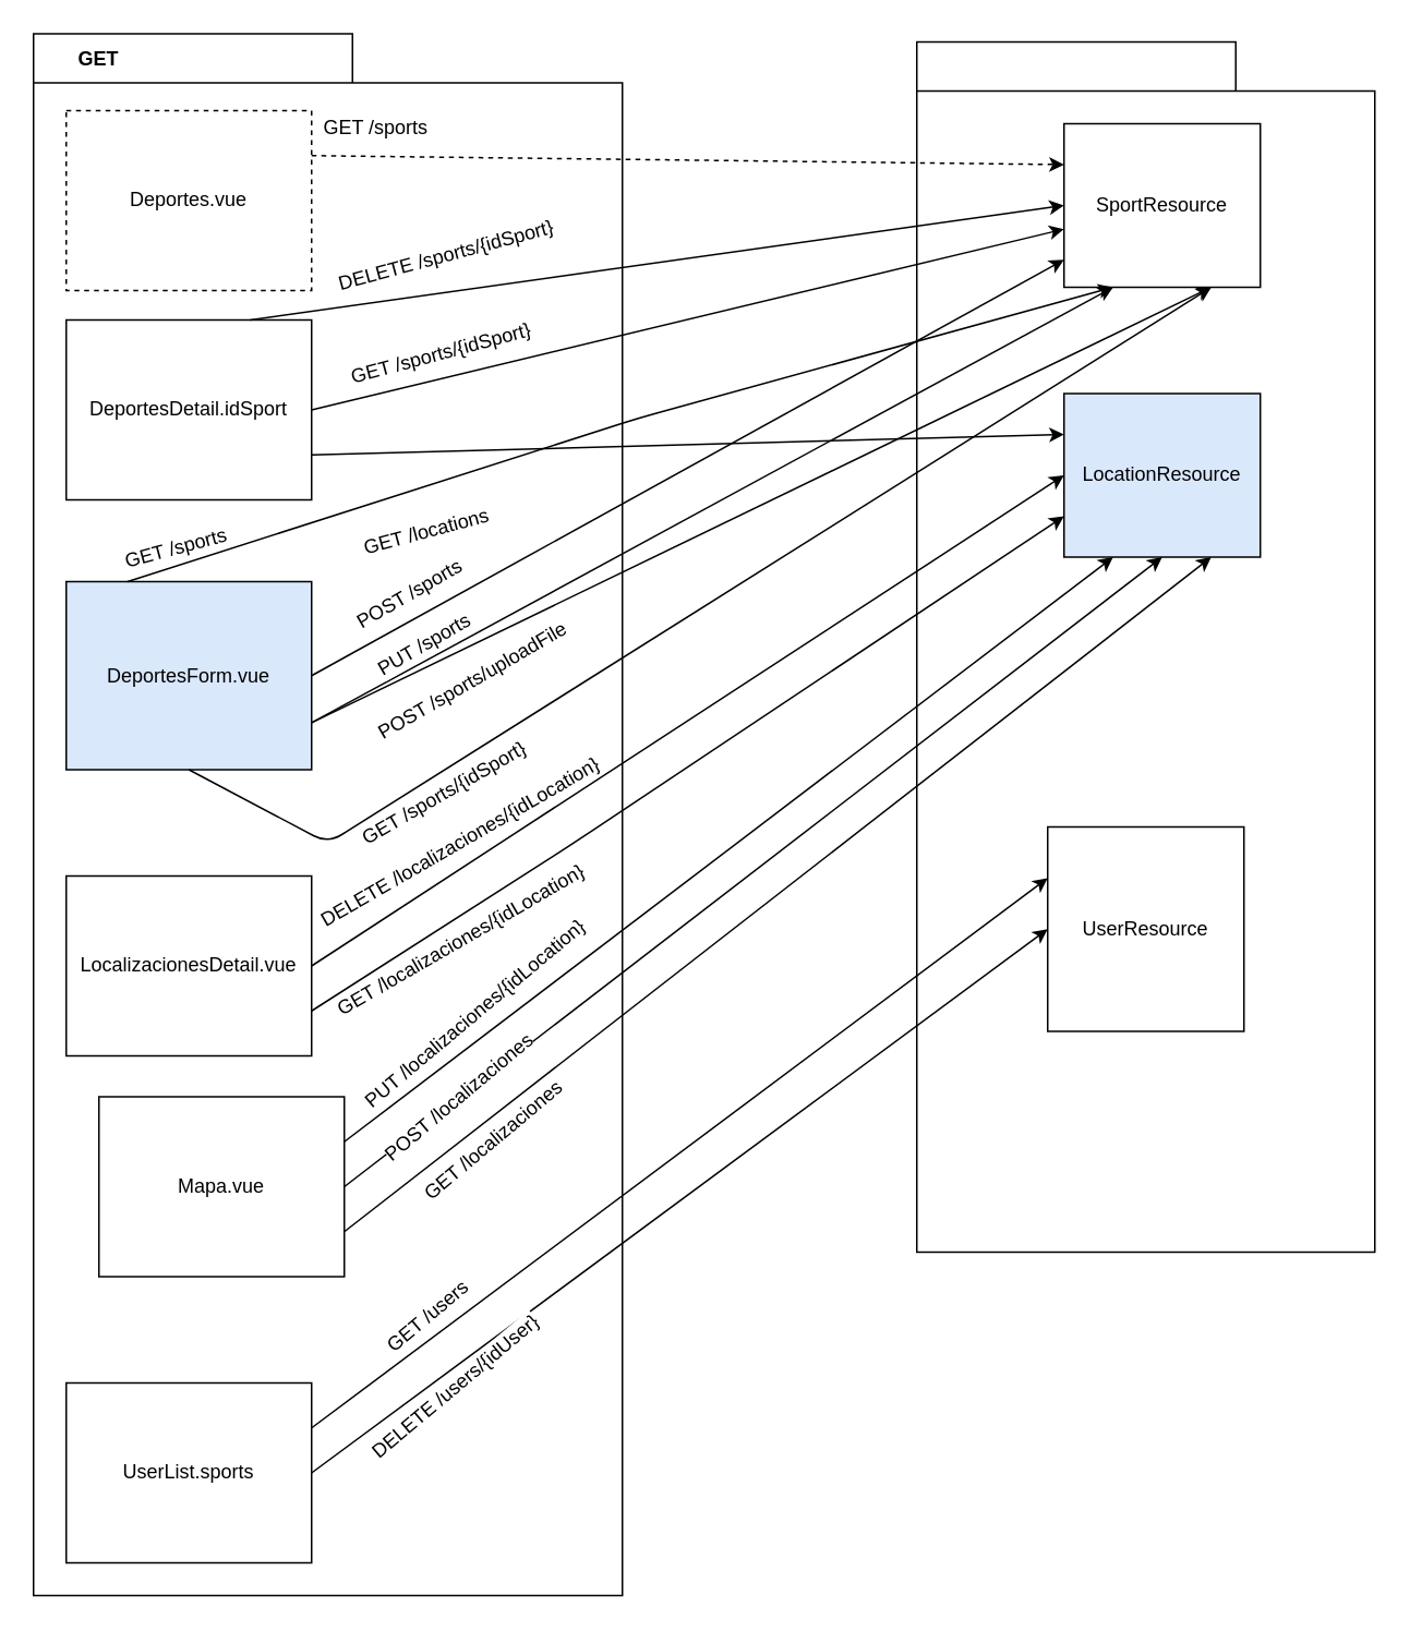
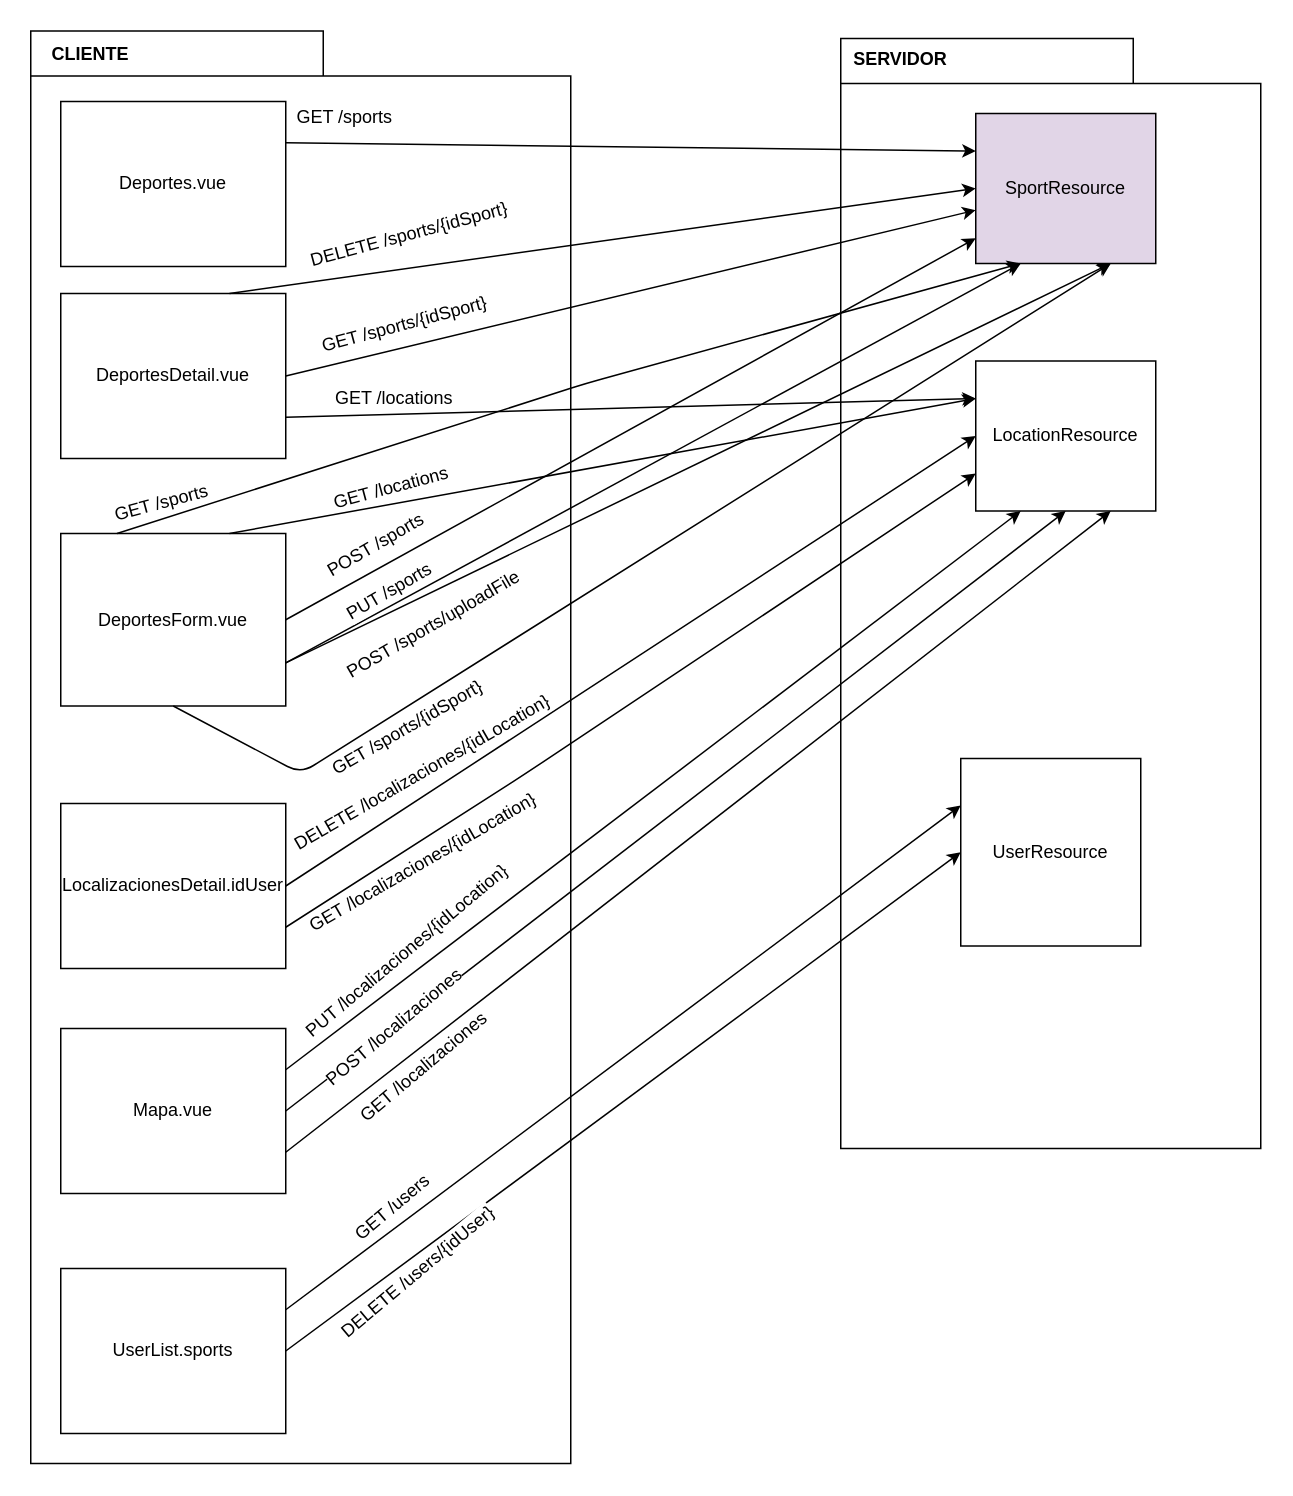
  <mxCell id="0" />
  <mxCell id="1" parent="0" />
  <mxCell id="2" value="" style="shape=folder;fontStyle=1;spacingTop=10;tabWidth=195;tabHeight=30;tabPosition=left;html=1;gradientColor=none;" vertex="1" parent="1"><mxGeometry x="560" y="25" width="280" height="740" as="geometry" /></mxCell>
  <mxCell id="3" value="" style="shape=folder;fontStyle=1;spacingTop=10;tabWidth=195;tabHeight=30;tabPosition=left;html=1;gradientColor=none;" vertex="1" parent="1"><mxGeometry y="20" width="360" height="955" as="geometry" x="20" /></mxCell>
- <mxCell id="4" value="Deportes.vue" style="rounded=0;whiteSpace=wrap;html=1;dashed=1;" vertex="1" parent="1"><mxGeometry x="40" y="67" width="150" height="110" as="geometry" /></mxCell>
- <mxCell id="5" value="SportResource" style="rounded=0;whiteSpace=wrap;html=1;" vertex="1" parent="1"><mxGeometry x="650" y="75" width="120" height="100" as="geometry" /></mxCell>
- <mxCell id="6" value="" style="endArrow=classic;html=1;exitX=1;exitY=0.25;exitDx=0;exitDy=0;entryX=0;entryY=0.25;entryDx=0;entryDy=0;dashed=1;" edge="1" parent="1" source="4" target="5"><mxGeometry width="50" height="50" relative="1" as="geometry"><mxPoint x="40" y="235" as="sourcePoint" /><mxPoint x="90" y="185" as="targetPoint" /></mxGeometry></mxCell>
+ <mxCell id="4" value="Deportes.vue" style="rounded=0;whiteSpace=wrap;html=1;" vertex="1" parent="1"><mxGeometry x="40" y="67" width="150" height="110" as="geometry" /></mxCell>
+ <mxCell id="5" value="SportResource" style="rounded=0;whiteSpace=wrap;html=1;fillColor=#e1d5e7;" vertex="1" parent="1"><mxGeometry x="650" y="75" width="120" height="100" as="geometry" /></mxCell>
+ <mxCell id="6" value="" style="endArrow=classic;html=1;exitX=1;exitY=0.25;exitDx=0;exitDy=0;entryX=0;entryY=0.25;entryDx=0;entryDy=0;" edge="1" parent="1" source="4" target="5"><mxGeometry width="50" height="50" relative="1" as="geometry"><mxPoint x="40" y="235" as="sourcePoint" /><mxPoint x="90" y="185" as="targetPoint" /></mxGeometry></mxCell>
  <mxCell id="7" value="GET /sports" style="text;html=1;resizable=0;points=[];align=center;verticalAlign=middle;labelBackgroundColor=#ffffff;" vertex="1" connectable="0" parent="6"><mxGeometry x="-0.91" y="-1" relative="1" as="geometry"><mxPoint x="18" y="-18.5" as="offset" /></mxGeometry></mxCell>
- <mxCell id="8" value="DeportesDetail.idSport" style="rounded=0;whiteSpace=wrap;html=1;" vertex="1" parent="1"><mxGeometry x="40" y="195" width="150" height="110" as="geometry" /></mxCell>
- <mxCell id="9" value="GET" style="text;align=center;fontStyle=1;verticalAlign=middle;spacingLeft=3;spacingRight=3;strokeColor=none;rotatable=0;points=[[0,0.5],[1,0.5]];portConstraint=eastwest;gradientColor=none;" vertex="1" parent="1"><mxGeometry y="22" width="80" height="26" as="geometry" x="20" /></mxCell>
+ <mxCell id="8" value="DeportesDetail.vue" style="rounded=0;whiteSpace=wrap;html=1;" vertex="1" parent="1"><mxGeometry x="40" y="195" width="150" height="110" as="geometry" /></mxCell>
+ <mxCell id="9" value="CLIENTE" style="text;align=center;fontStyle=1;verticalAlign=middle;spacingLeft=3;spacingRight=3;strokeColor=none;rotatable=0;points=[[0,0.5],[1,0.5]];portConstraint=eastwest;gradientColor=none;" vertex="1" parent="1"><mxGeometry y="22" width="80" height="26" as="geometry" x="20" /></mxCell>
+ <mxCell id="10" value="SERVIDOR" style="text;align=center;fontStyle=1;verticalAlign=middle;spacingLeft=3;spacingRight=3;strokeColor=none;rotatable=0;points=[[0,0.5],[1,0.5]];portConstraint=eastwest;gradientColor=none;" vertex="1" parent="1"><mxGeometry x="560" y="25" width="80" height="26" as="geometry" /></mxCell>
  <mxCell id="11" value="" style="endArrow=classic;html=1;exitX=0.75;exitY=0;exitDx=0;exitDy=0;entryX=0;entryY=0.5;entryDx=0;entryDy=0;" edge="1" parent="1" source="8" target="5"><mxGeometry width="50" height="50" relative="1" as="geometry"><mxPoint x="170" y="100" as="sourcePoint" /><mxPoint x="660" y="100" as="targetPoint" /></mxGeometry></mxCell>
  <mxCell id="12" value="DELETE /sports/{idSport}" style="text;html=1;resizable=0;points=[];align=center;verticalAlign=middle;labelBackgroundColor=#ffffff;rotation=-15;" vertex="1" connectable="0" parent="11"><mxGeometry x="-0.91" y="-1" relative="1" as="geometry"><mxPoint x="96" y="-37.5" as="offset" /></mxGeometry></mxCell>
- <mxCell id="13" value="LocationResource" style="rounded=0;whiteSpace=wrap;html=1;fillColor=#dae8fc;" vertex="1" parent="1"><mxGeometry x="650" y="240" width="120" height="100" as="geometry" /></mxCell>
+ <mxCell id="13" value="LocationResource" style="rounded=0;whiteSpace=wrap;html=1;" vertex="1" parent="1"><mxGeometry x="650" y="240" width="120" height="100" as="geometry" /></mxCell>
  <mxCell id="14" value="" style="endArrow=classic;html=1;exitX=1;exitY=0.75;exitDx=0;exitDy=0;entryX=0;entryY=0.25;entryDx=0;entryDy=0;" edge="1" parent="1" source="8" target="13"><mxGeometry width="50" height="50" relative="1" as="geometry"><mxPoint x="170" y="100" as="sourcePoint" /><mxPoint x="660" y="100" as="targetPoint" /></mxGeometry></mxCell>
  <mxCell id="15" value="GET /locations" style="text;html=1;resizable=0;points=[];align=center;verticalAlign=middle;labelBackgroundColor=#ffffff;rotation=-15;" vertex="1" connectable="0" parent="14"><mxGeometry x="-0.91" y="-1" relative="1" as="geometry"><mxPoint x="48" y="46.5" as="offset" /></mxGeometry></mxCell>
  <mxCell id="16" value="" style="endArrow=classic;html=1;exitX=1;exitY=0.5;exitDx=0;exitDy=0;" edge="1" parent="1" source="8" target="5"><mxGeometry width="50" height="50" relative="1" as="geometry"><mxPoint x="170" y="105" as="sourcePoint" /><mxPoint x="660" y="100" as="targetPoint" /></mxGeometry></mxCell>
  <mxCell id="17" value="GET /sports/{idSport}" style="text;html=1;resizable=0;points=[];align=center;verticalAlign=middle;labelBackgroundColor=#ffffff;rotation=-15;" vertex="1" connectable="0" parent="16"><mxGeometry x="-0.91" y="-1" relative="1" as="geometry"><mxPoint x="57.5" y="-30.5" as="offset" /></mxGeometry></mxCell>
  <mxCell id="18" style="edgeStyle=orthogonalEdgeStyle;rounded=0;orthogonalLoop=1;jettySize=auto;html=1;exitX=0.75;exitY=1;exitDx=0;exitDy=0;entryX=0.75;entryY=1;entryDx=0;entryDy=0;" edge="1" parent="1" source="19" target="19"><mxGeometry relative="1" as="geometry"><mxPoint x="130" y="450" as="targetPoint" /></mxGeometry></mxCell>
- <mxCell id="19" value="DeportesForm.vue" style="rounded=0;whiteSpace=wrap;html=1;fillColor=#dae8fc;" vertex="1" parent="1"><mxGeometry x="40" y="355" width="150" height="115" as="geometry" /></mxCell>
+ <mxCell id="19" value="DeportesForm.vue" style="rounded=0;whiteSpace=wrap;html=1;" vertex="1" parent="1"><mxGeometry x="40" y="355" width="150" height="115" as="geometry" /></mxCell>
+ <mxCell id="20" value="" style="endArrow=classic;html=1;exitX=0.75;exitY=0;exitDx=0;exitDy=0;entryX=0;entryY=0.25;entryDx=0;entryDy=0;" edge="1" parent="1" source="19" target="13"><mxGeometry width="50" height="50" relative="1" as="geometry"><mxPoint x="170" y="255" as="sourcePoint" /><mxPoint x="660" y="253" as="targetPoint" /></mxGeometry></mxCell>
+ <mxCell id="21" value="GET /locations" style="text;html=1;resizable=0;points=[];align=center;verticalAlign=middle;labelBackgroundColor=#ffffff;rotation=0;" vertex="1" connectable="0" parent="20"><mxGeometry x="-0.91" y="-1" relative="1" as="geometry"><mxPoint x="86" y="-87" as="offset" /></mxGeometry></mxCell>
  <mxCell id="22" value="" style="endArrow=classic;html=1;exitX=1;exitY=0.5;exitDx=0;exitDy=0;" edge="1" parent="1" source="19" target="5"><mxGeometry width="50" height="50" relative="1" as="geometry"><mxPoint x="170" y="115" as="sourcePoint" /><mxPoint x="660" y="105" as="targetPoint" /></mxGeometry></mxCell>
  <mxCell id="23" value="POST /sports" style="text;html=1;resizable=0;points=[];align=center;verticalAlign=middle;labelBackgroundColor=#ffffff;rotation=-30;" vertex="1" connectable="0" parent="22"><mxGeometry x="-0.91" y="-1" relative="1" as="geometry"><mxPoint x="38" y="-38.5" as="offset" /></mxGeometry></mxCell>
  <mxCell id="24" value="" style="endArrow=classic;html=1;exitX=1;exitY=0.75;exitDx=0;exitDy=0;entryX=0.25;entryY=1;entryDx=0;entryDy=0;" edge="1" parent="1" source="19" target="5"><mxGeometry width="50" height="50" relative="1" as="geometry"><mxPoint x="169" y="368" as="sourcePoint" /><mxPoint x="660" y="145" as="targetPoint" /></mxGeometry></mxCell>
  <mxCell id="25" value="PUT /sports" style="text;html=1;resizable=0;points=[];align=center;verticalAlign=middle;labelBackgroundColor=#ffffff;rotation=-30;" vertex="1" connectable="0" parent="24"><mxGeometry x="-0.91" y="-1" relative="1" as="geometry"><mxPoint x="46" y="-36" as="offset" /></mxGeometry></mxCell>
  <mxCell id="26" value="" style="endArrow=classic;html=1;exitX=1;exitY=0.75;exitDx=0;exitDy=0;entryX=0.75;entryY=1;entryDx=0;entryDy=0;" edge="1" parent="1" source="19" target="5"><mxGeometry width="50" height="50" relative="1" as="geometry"><mxPoint x="170" y="403" as="sourcePoint" /><mxPoint x="660" y="155.327" as="targetPoint" /></mxGeometry></mxCell>
  <mxCell id="27" value="POST /sports/uploadFile" style="text;html=1;resizable=0;points=[];align=center;verticalAlign=middle;labelBackgroundColor=#ffffff;rotation=-30;" vertex="1" connectable="0" parent="26"><mxGeometry x="-0.91" y="-1" relative="1" as="geometry"><mxPoint x="73" y="-15" as="offset" /></mxGeometry></mxCell>
  <mxCell id="28" value="" style="endArrow=classic;html=1;entryX=0.25;entryY=1;entryDx=0;entryDy=0;exitX=0.25;exitY=0;exitDx=0;exitDy=0;" edge="1" parent="1" source="19" target="5"><mxGeometry width="50" height="50" relative="1" as="geometry"><mxPoint x="170" y="104" as="sourcePoint" /><mxPoint x="660" y="110" as="targetPoint" /><Array as="points"><mxPoint x="390" y="255" /></Array></mxGeometry></mxCell>
  <mxCell id="29" value="GET /sports" style="text;html=1;resizable=0;points=[];align=center;verticalAlign=middle;labelBackgroundColor=#ffffff;rotation=-15;" vertex="1" connectable="0" parent="28"><mxGeometry x="-0.91" y="-1" relative="1" as="geometry"><mxPoint x="2" y="-12.5" as="offset" /></mxGeometry></mxCell>
  <mxCell id="30" value="" style="endArrow=classic;html=1;exitX=0.5;exitY=1;exitDx=0;exitDy=0;" edge="1" parent="1" source="19"><mxGeometry width="50" height="50" relative="1" as="geometry"><mxPoint x="170" y="260" as="sourcePoint" /><mxPoint x="740" y="175" as="targetPoint" /><Array as="points"><mxPoint x="200" y="515" /></Array></mxGeometry></mxCell>
  <mxCell id="31" value="GET /sports/{idSport}" style="text;html=1;resizable=0;points=[];align=center;verticalAlign=middle;labelBackgroundColor=#ffffff;rotation=-30;" vertex="1" connectable="0" parent="30"><mxGeometry x="-0.91" y="-1" relative="1" as="geometry"><mxPoint x="126.5" y="-1.5" as="offset" /></mxGeometry></mxCell>
- <mxCell id="32" value="LocalizacionesDetail.vue" style="rounded=0;whiteSpace=wrap;html=1;" vertex="1" parent="1"><mxGeometry x="40" y="535" width="150" height="110" as="geometry" /></mxCell>
+ <mxCell id="32" value="LocalizacionesDetail.idUser" style="rounded=0;whiteSpace=wrap;html=1;" vertex="1" parent="1"><mxGeometry x="40" y="535" width="150" height="110" as="geometry" /></mxCell>
  <mxCell id="33" value="" style="endArrow=classic;html=1;entryX=0;entryY=0.5;entryDx=0;entryDy=0;exitX=1;exitY=0.5;exitDx=0;exitDy=0;" edge="1" parent="1" source="32" target="13"><mxGeometry width="50" height="50" relative="1" as="geometry"><mxPoint x="140" y="365" as="sourcePoint" /><mxPoint x="660" y="275" as="targetPoint" /></mxGeometry></mxCell>
  <mxCell id="34" value="DELETE /localizaciones/{idLocation}" style="text;html=1;resizable=0;points=[];align=center;verticalAlign=middle;labelBackgroundColor=#ffffff;rotation=-30;" vertex="1" connectable="0" parent="33"><mxGeometry x="-0.91" y="-1" relative="1" as="geometry"><mxPoint x="68.5" y="-62" as="offset" /></mxGeometry></mxCell>
  <mxCell id="35" value="" style="endArrow=classic;html=1;entryX=0;entryY=0.75;entryDx=0;entryDy=0;exitX=1;exitY=0.75;exitDx=0;exitDy=0;" edge="1" parent="1" source="32" target="13"><mxGeometry width="50" height="50" relative="1" as="geometry"><mxPoint x="200" y="600" as="sourcePoint" /><mxPoint x="660" y="300" as="targetPoint" /><Array as="points"><mxPoint x="350" y="515" /></Array></mxGeometry></mxCell>
  <mxCell id="36" value="GET /localizaciones/{idLocation}" style="text;html=1;resizable=0;points=[];align=center;verticalAlign=middle;labelBackgroundColor=#ffffff;rotation=-30;" vertex="1" connectable="0" parent="35"><mxGeometry x="-0.91" y="-1" relative="1" as="geometry"><mxPoint x="68.5" y="-30.5" as="offset" /></mxGeometry></mxCell>
- <mxCell id="37" value="Mapa.vue" style="rounded=0;whiteSpace=wrap;html=1;" vertex="1" parent="1"><mxGeometry x="60" y="670" width="150" height="110" as="geometry" /></mxCell>
+ <mxCell id="37" value="Mapa.vue" style="rounded=0;whiteSpace=wrap;html=1;" vertex="1" parent="1"><mxGeometry x="40" y="685" width="150" height="110" as="geometry" /></mxCell>
  <mxCell id="38" value="" style="endArrow=classic;html=1;entryX=0.25;entryY=1;entryDx=0;entryDy=0;exitX=1;exitY=0.25;exitDx=0;exitDy=0;" edge="1" parent="1" source="37" target="13"><mxGeometry width="50" height="50" relative="1" as="geometry"><mxPoint x="200" y="628" as="sourcePoint" /><mxPoint x="660" y="325" as="targetPoint" /><Array as="points" /></mxGeometry></mxCell>
  <mxCell id="39" value="PUT /localizaciones/{idLocation}" style="text;html=1;resizable=0;points=[];align=center;verticalAlign=middle;labelBackgroundColor=#ffffff;rotation=-40;" vertex="1" connectable="0" parent="38"><mxGeometry x="-0.91" y="-1" relative="1" as="geometry"><mxPoint x="57" y="-62" as="offset" /></mxGeometry></mxCell>
  <mxCell id="40" value="" style="endArrow=classic;html=1;entryX=0.5;entryY=1;entryDx=0;entryDy=0;exitX=1;exitY=0.5;exitDx=0;exitDy=0;" edge="1" parent="1" source="37" target="13"><mxGeometry width="50" height="50" relative="1" as="geometry"><mxPoint x="200" y="723" as="sourcePoint" /><mxPoint x="690" y="350" as="targetPoint" /><Array as="points" /></mxGeometry></mxCell>
  <mxCell id="41" value="POST /localizaciones&lt;br&gt;" style="text;html=1;resizable=0;points=[];align=center;verticalAlign=middle;labelBackgroundColor=#ffffff;rotation=-40;" vertex="1" connectable="0" parent="40"><mxGeometry x="-0.91" y="-1" relative="1" as="geometry"><mxPoint x="46.5" y="-38" as="offset" /></mxGeometry></mxCell>
  <mxCell id="42" value="" style="endArrow=classic;html=1;entryX=0.75;entryY=1;entryDx=0;entryDy=0;exitX=1;exitY=0.75;exitDx=0;exitDy=0;" edge="1" parent="1" source="37" target="13"><mxGeometry width="50" height="50" relative="1" as="geometry"><mxPoint x="200" y="750" as="sourcePoint" /><mxPoint x="720" y="350" as="targetPoint" /><Array as="points" /></mxGeometry></mxCell>
  <mxCell id="43" value="GET /localizaciones&lt;br&gt;" style="text;html=1;resizable=0;points=[];align=center;verticalAlign=middle;labelBackgroundColor=#ffffff;rotation=-40;" vertex="1" connectable="0" parent="42"><mxGeometry x="-0.91" y="-1" relative="1" as="geometry"><mxPoint x="66.5" y="-38" as="offset" /></mxGeometry></mxCell>
  <mxCell id="44" value="UserList.sports" style="rounded=0;whiteSpace=wrap;html=1;" vertex="1" parent="1"><mxGeometry x="40" y="845" width="150" height="110" as="geometry" /></mxCell>
  <mxCell id="45" value="UserResource" style="rounded=0;whiteSpace=wrap;html=1;" vertex="1" parent="1"><mxGeometry x="640" y="505" width="120" height="125" as="geometry" /></mxCell>
  <mxCell id="46" value="" style="endArrow=classic;html=1;entryX=0;entryY=0.25;entryDx=0;entryDy=0;exitX=1;exitY=0.25;exitDx=0;exitDy=0;" edge="1" parent="1" source="44" target="45"><mxGeometry width="50" height="50" relative="1" as="geometry"><mxPoint x="200" y="778" as="sourcePoint" /><mxPoint x="750" y="350" as="targetPoint" /><Array as="points" /></mxGeometry></mxCell>
  <mxCell id="47" value="GET /users&lt;br&gt;" style="text;html=1;resizable=0;points=[];align=center;verticalAlign=middle;labelBackgroundColor=#ffffff;rotation=-40;" vertex="1" connectable="0" parent="46"><mxGeometry x="-0.91" y="-1" relative="1" as="geometry"><mxPoint x="49.5" y="-53.5" as="offset" /></mxGeometry></mxCell>
  <mxCell id="48" value="" style="endArrow=classic;html=1;entryX=0;entryY=0.5;entryDx=0;entryDy=0;exitX=1;exitY=0.5;exitDx=0;exitDy=0;" edge="1" parent="1" source="44" target="45"><mxGeometry width="50" height="50" relative="1" as="geometry"><mxPoint x="200" y="883" as="sourcePoint" /><mxPoint x="650" y="540" as="targetPoint" /><Array as="points" /></mxGeometry></mxCell>
  <mxCell id="49" value="DELETE /users/{idUser}&lt;br&gt;" style="text;html=1;resizable=0;points=[];align=center;verticalAlign=middle;labelBackgroundColor=#ffffff;rotation=-40;" vertex="1" connectable="0" parent="48"><mxGeometry x="-0.91" y="-1" relative="1" as="geometry"><mxPoint x="66.5" y="-38" as="offset" /></mxGeometry></mxCell>
